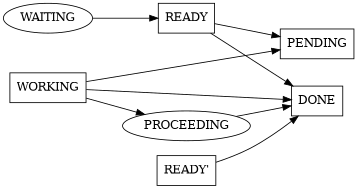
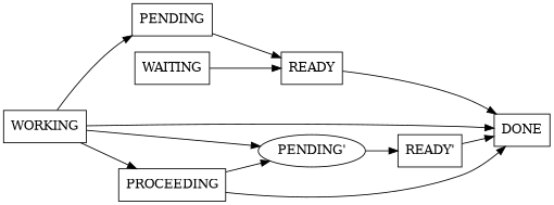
  digraph {
    fontname="DejaVu Serif"
    rankdir=LR
    node [fontname="DejaVu Serif" shape=box]
    edge [fontname="DejaVu Serif"]
    READY
    PENDING
    DONE
+   n4 [label="PENDING'" shape=""]
    n5 [label="READY'"]
    WORKING
-   PROCEEDING [shape=ellipse]
-   WAITING [shape=""]
-   READY -> PENDING
+   PROCEEDING
+   WAITING
+   PENDING -> READY
    READY -> DONE
+   n4 -> n5
    n5 -> DONE
    WORKING -> PENDING
    WORKING -> DONE
+   WORKING -> n4
    WORKING -> PROCEEDING
    PROCEEDING -> DONE
+   PROCEEDING -> n4
    WAITING -> READY
  }
